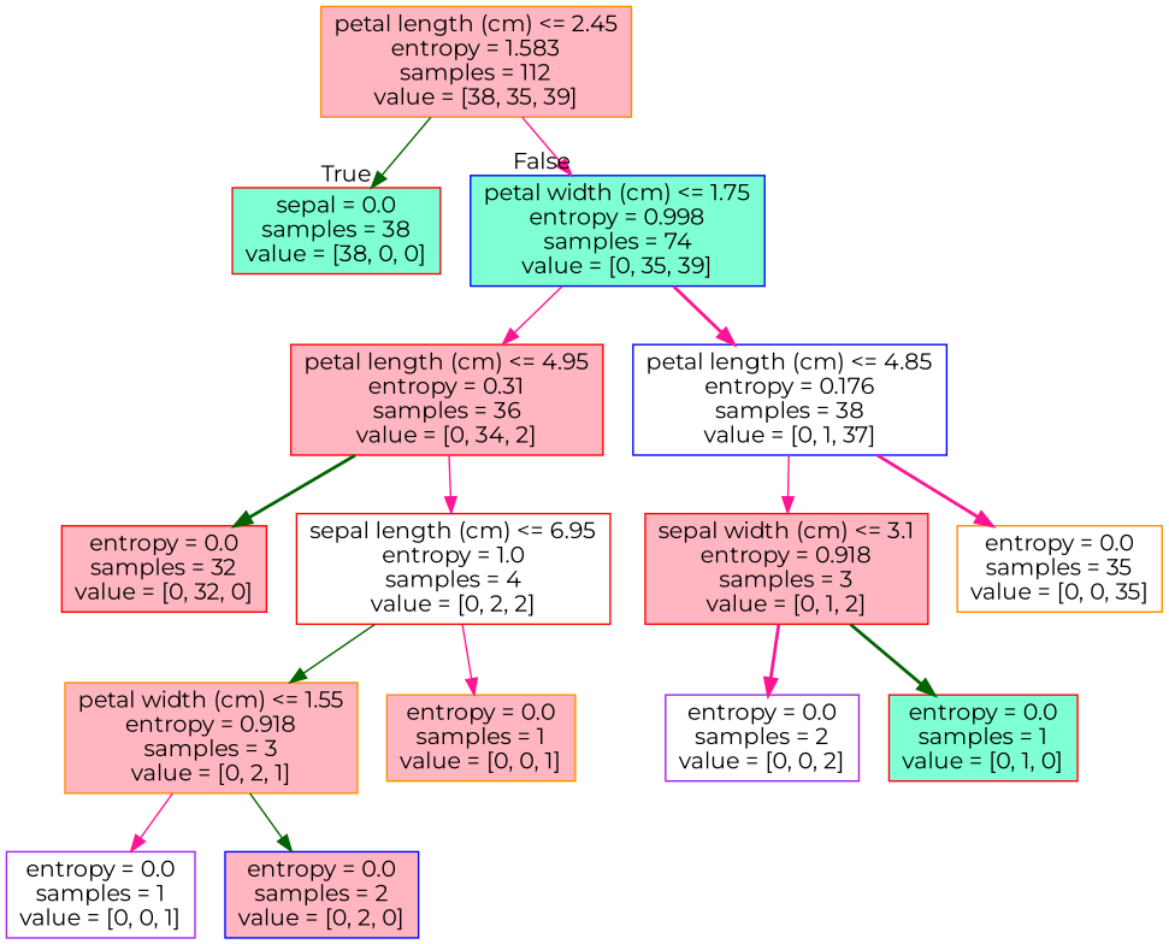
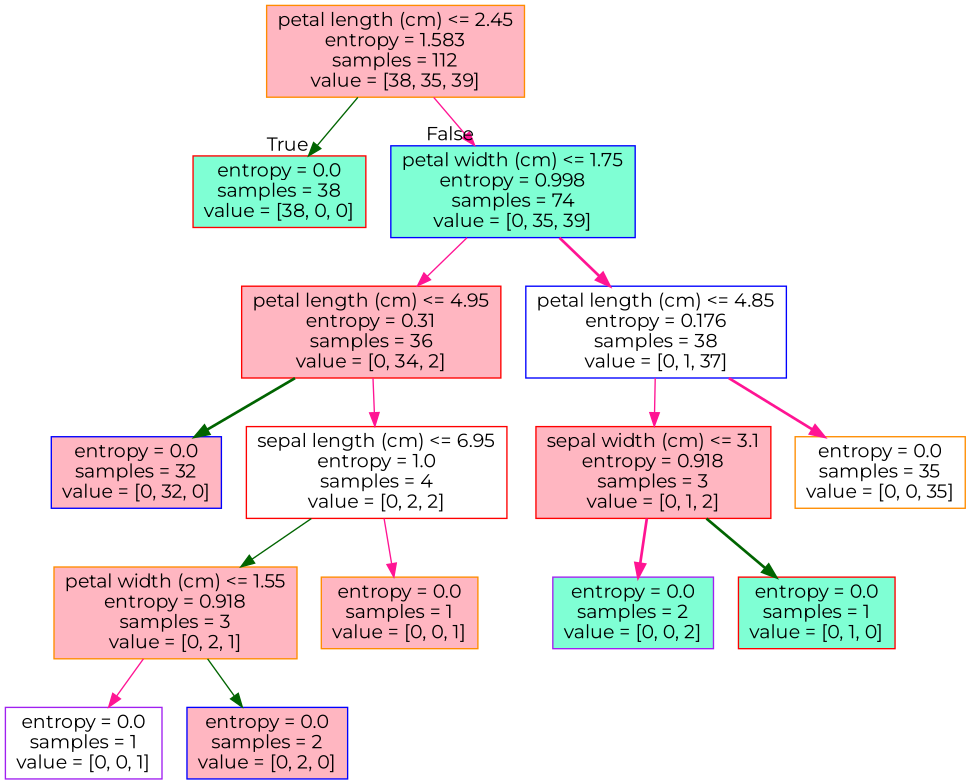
  digraph {
    fontname=Montserrat
    node [color=red fillcolor=lightpink fontname=Montserrat shape=box style=filled]
    edge [color=deeppink fontname=Montserrat style=solid]
    n1 [color=darkorange label="petal length (cm) <= 2.45\nentropy = 1.583\nsamples = 112\nvalue = [38, 35, 39]"]
-   n2 [fillcolor=aquamarine label="sepal = 0.0\nsamples = 38\nvalue = [38, 0, 0]"]
+   n2 [fillcolor=aquamarine label="entropy = 0.0\nsamples = 38\nvalue = [38, 0, 0]"]
    n3 [color=blue fillcolor=aquamarine label="petal width (cm) <= 1.75\nentropy = 0.998\nsamples = 74\nvalue = [0, 35, 39]"]
    n4 [label="petal length (cm) <= 4.95\nentropy = 0.31\nsamples = 36\nvalue = [0, 34, 2]"]
    n5 [color=blue fillcolor=white label="petal length (cm) <= 4.85\nentropy = 0.176\nsamples = 38\nvalue = [0, 1, 37]"]
-   n6 [label="entropy = 0.0\nsamples = 32\nvalue = [0, 32, 0]"]
+   n6 [color=blue label="entropy = 0.0\nsamples = 32\nvalue = [0, 32, 0]"]
    n7 [fillcolor=white label="sepal length (cm) <= 6.95\nentropy = 1.0\nsamples = 4\nvalue = [0, 2, 2]"]
    n8 [label="sepal width (cm) <= 3.1\nentropy = 0.918\nsamples = 3\nvalue = [0, 1, 2]"]
    n9 [color=darkorange fillcolor=white label="entropy = 0.0\nsamples = 35\nvalue = [0, 0, 35]"]
    n10 [color=darkorange label="petal width (cm) <= 1.55\nentropy = 0.918\nsamples = 3\nvalue = [0, 2, 1]"]
    n11 [color=darkorange label="entropy = 0.0\nsamples = 1\nvalue = [0, 0, 1]"]
    n12 [color=purple fillcolor=white label="entropy = 0.0\nsamples = 1\nvalue = [0, 0, 1]"]
    n13 [color=blue label="entropy = 0.0\nsamples = 2\nvalue = [0, 2, 0]"]
-   n14 [color=purple fillcolor=white label="entropy = 0.0\nsamples = 2\nvalue = [0, 0, 2]"]
+   n14 [color=purple fillcolor=aquamarine label="entropy = 0.0\nsamples = 2\nvalue = [0, 0, 2]"]
    n15 [fillcolor=aquamarine label="entropy = 0.0\nsamples = 1\nvalue = [0, 1, 0]"]
    n1 -> n2 [color=darkgreen headlabel=True labelangle=45 labeldistance=2.5]
    n1 -> n3 [headlabel=False labelangle=-45 labeldistance=2.5]
    n3 -> n4
    n3 -> n5 [style=bold]
    n4 -> n6 [color=darkgreen style=bold]
    n4 -> n7
    n5 -> n8
    n5 -> n9 [style=bold]
    n7 -> n10 [color=darkgreen]
    n7 -> n11
    n8 -> n14 [style=bold]
    n8 -> n15 [color=darkgreen style=bold]
    n10 -> n12
    n10 -> n13 [color=darkgreen]
  }
